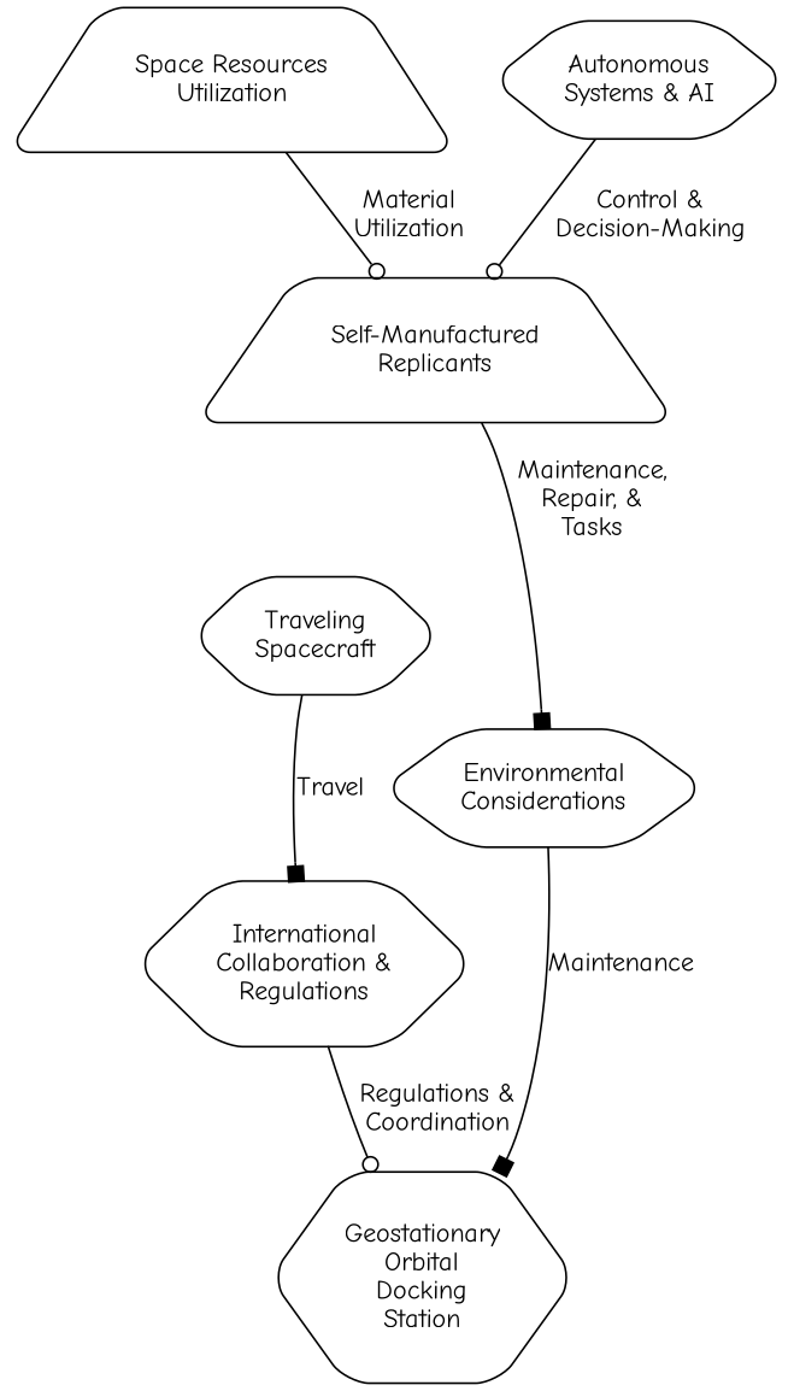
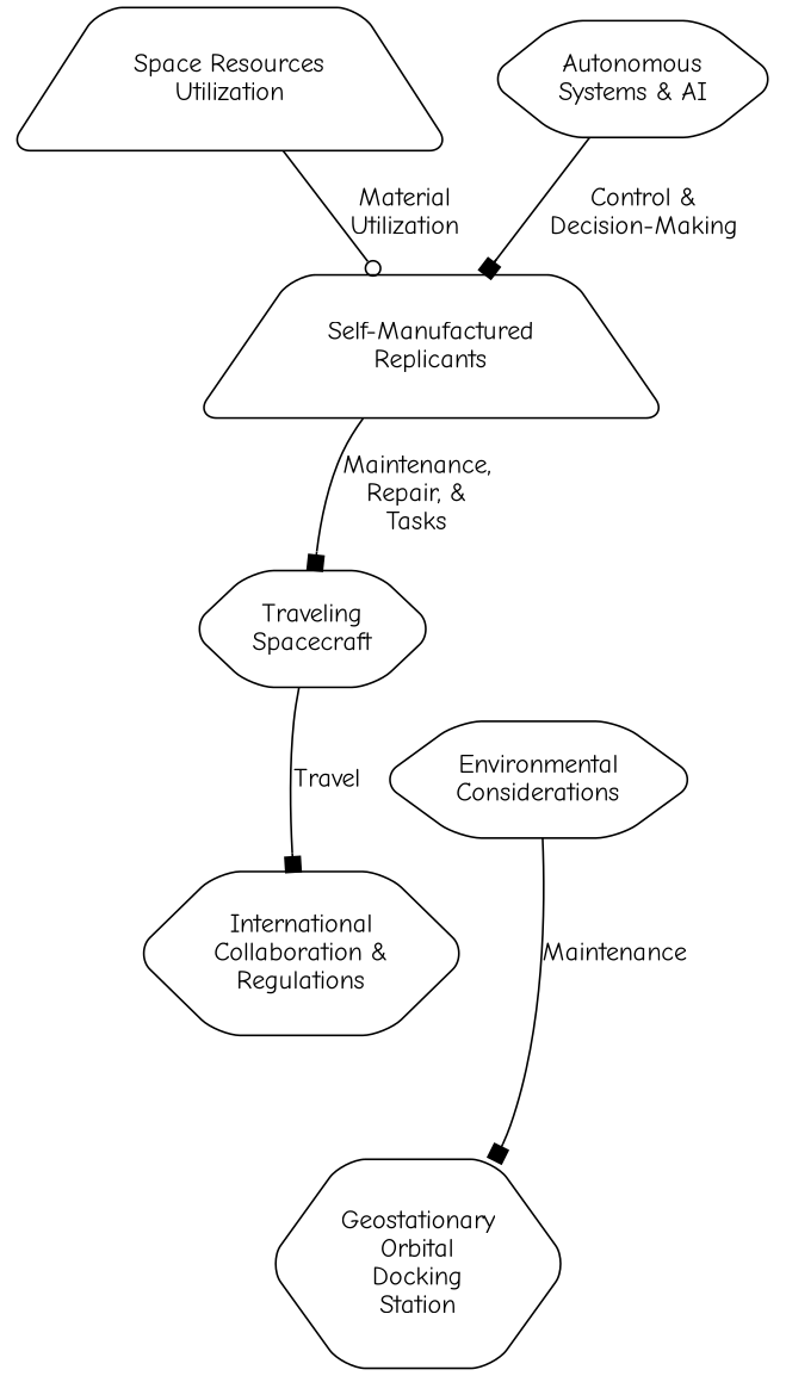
  digraph {
    fontname="Comic Neue"
    node [fontname="Comic Neue" shape=hexagon style=rounded]
    edge [arrowhead=box fontname="Comic Neue"]
    n1 [label="Geostationary\nOrbital\nDocking\nStation"]
    n2 [label="Self-Manufactured\nReplicants" shape=trapezium]
    n3 [label="Traveling\nSpacecraft"]
    n4 [label="International\nCollaboration &\nRegulations"]
    n5 [label="Space Resources\nUtilization" shape=trapezium]
    n6 [label="Autonomous\nSystems & AI"]
    n7 [label="Environmental\nConsiderations"]
-   n2 -> n7 [label="Maintenance,\nRepair, &\nTasks"]
+   n2 -> n3 [label="Maintenance,\nRepair, &\nTasks"]
    n3 -> n4 [label=Travel]
-   n4 -> n1 [arrowhead=odot label="Regulations &\nCoordination"]
    n5 -> n2 [arrowhead=odot label="Material\nUtilization"]
-   n6 -> n2 [arrowhead=odot label="Control &\nDecision-Making"]
+   n6 -> n2 [label="Control &\nDecision-Making"]
    n7 -> n1 [label=Maintenance]
  }
